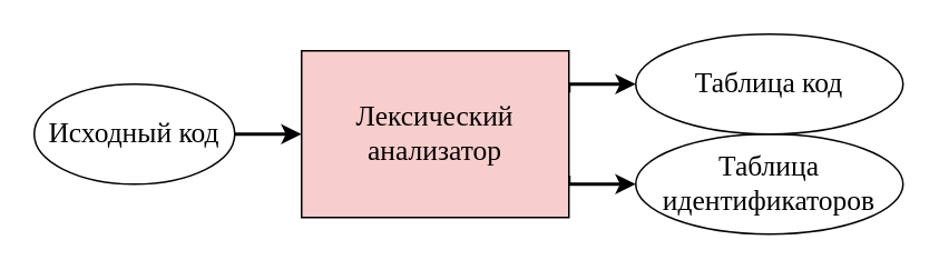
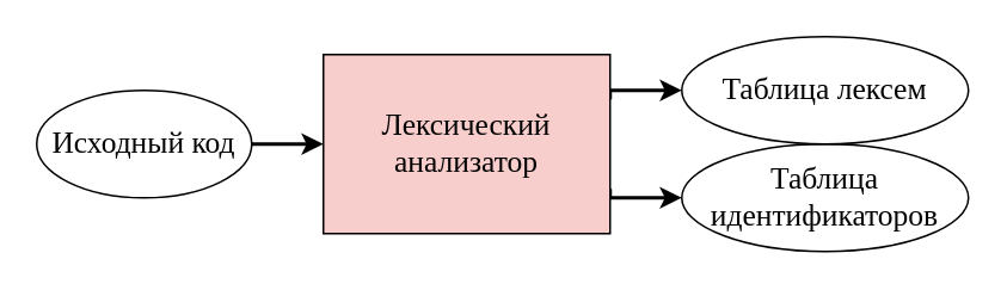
  <mxCell id="0" />
  <mxCell id="1" parent="0" />
  <mxCell id="2" value="" style="edgeStyle=orthogonalEdgeStyle;rounded=0;orthogonalLoop=1;jettySize=auto;html=1;strokeWidth=2;fontSize=17;fontFamily=Times New Roman;" edge="1" parent="1" source="3" target="6"><mxGeometry relative="1" as="geometry" /></mxCell>
  <mxCell id="3" value="Исходный код" style="ellipse;whiteSpace=wrap;html=1;fontSize=17;fontFamily=Times New Roman;" vertex="1" parent="1"><mxGeometry x="20" y="50" width="120" height="60" as="geometry" /></mxCell>
  <mxCell id="4" style="edgeStyle=orthogonalEdgeStyle;rounded=0;orthogonalLoop=1;jettySize=auto;html=1;exitX=1;exitY=0.25;exitDx=0;exitDy=0;entryX=0;entryY=0.5;entryDx=0;entryDy=0;strokeWidth=2;fontSize=17;fontFamily=Times New Roman;" edge="1" parent="1" source="6" target="8"><mxGeometry relative="1" as="geometry"><mxPoint x="370" y="55.296" as="targetPoint" /><Array as="points"><mxPoint x="340" y="50" /></Array></mxGeometry></mxCell>
  <mxCell id="5" style="edgeStyle=orthogonalEdgeStyle;rounded=0;orthogonalLoop=1;jettySize=auto;html=1;exitX=1;exitY=0.75;exitDx=0;exitDy=0;entryX=0;entryY=0.5;entryDx=0;entryDy=0;strokeWidth=2;fontSize=17;fontFamily=Times New Roman;" edge="1" parent="1" source="6" target="7"><mxGeometry relative="1" as="geometry"><Array as="points"><mxPoint x="340" y="110" /></Array></mxGeometry></mxCell>
  <mxCell id="6" value="Лексический анализатор" style="rounded=0;whiteSpace=wrap;html=1;fontSize=17;fontFamily=Times New Roman;fillColor=#f8cecc;" vertex="1" parent="1"><mxGeometry x="180" y="30" width="160" height="100" as="geometry" /></mxCell>
  <mxCell id="7" value="Таблица идентификаторов" style="ellipse;whiteSpace=wrap;html=1;fontSize=17;fontFamily=Times New Roman;" vertex="1" parent="1"><mxGeometry x="380" y="80" width="160" height="60" as="geometry" /></mxCell>
- <mxCell id="8" value="Таблица код" style="ellipse;whiteSpace=wrap;html=1;fontSize=17;fontFamily=Times New Roman;" vertex="1" parent="1"><mxGeometry x="380" y="20" width="160" height="60" as="geometry" /></mxCell>
+ <mxCell id="8" value="Таблица лексем" style="ellipse;whiteSpace=wrap;html=1;fontSize=17;fontFamily=Times New Roman;" vertex="1" parent="1"><mxGeometry x="380" y="20" width="160" height="60" as="geometry" /></mxCell>
